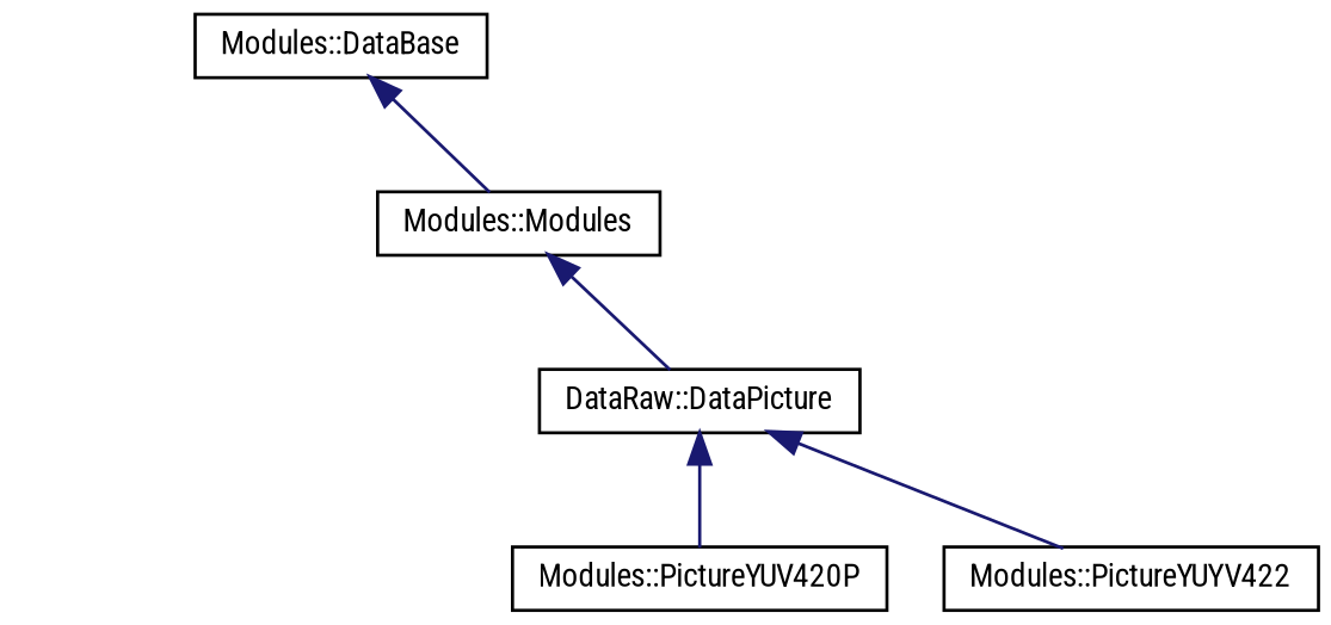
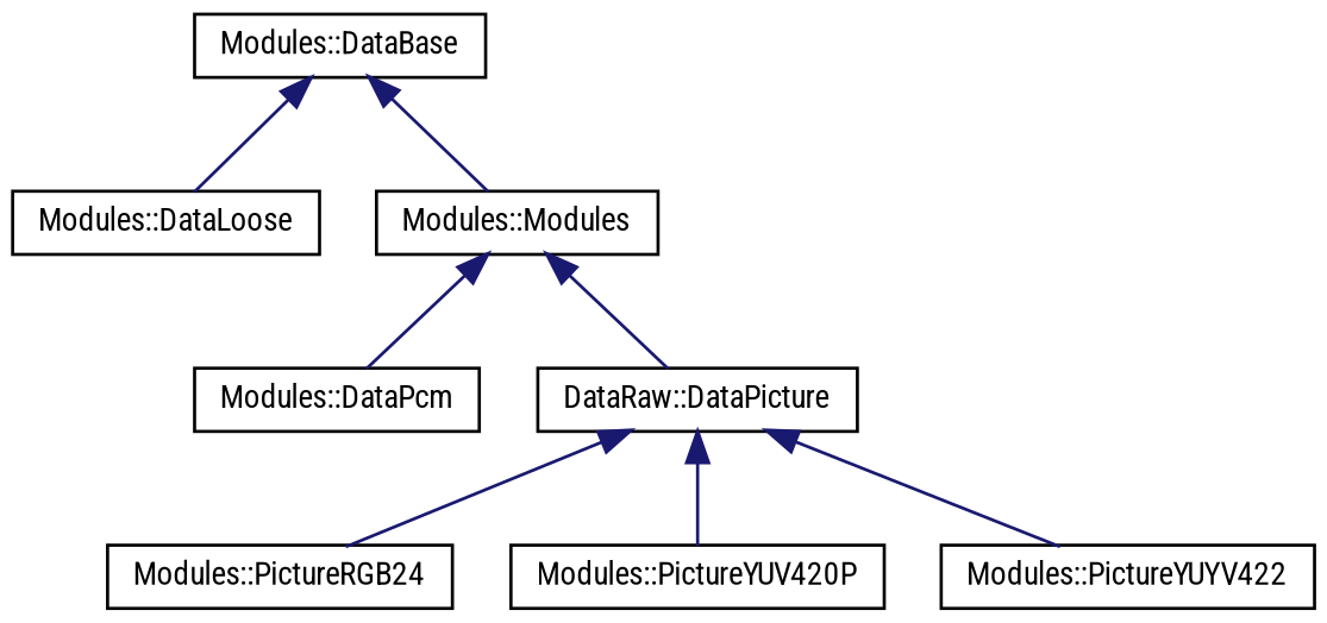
  digraph {
    fontname="Roboto Condensed"
    rankdir=TB
    node [color=black fillcolor=white fontname="Roboto Condensed" fontsize=10 shape=record style=filled]
    edge [color=midnightblue dir=back fontname="Roboto Condensed" fontsize=10 labelfontname=Helvetica labelfontsize=10 style=solid]
    n1 [height=0.2 label="Modules::DataBase" width=0.4]
+   n2 [height=0.2 label="Modules::DataLoose" width=0.4]
    n3 [height=0.2 label="Modules::Modules" width=0.4]
+   n4 [height=0.2 label="Modules::DataPcm" width=0.4]
    n5 [height=0.2 label="DataRaw::DataPicture" width=0.4]
+   n6 [height=0.2 label="Modules::PictureRGB24" width=0.4]
    n7 [height=0.2 label="Modules::PictureYUV420P" width=0.4]
    n8 [height=0.2 label="Modules::PictureYUYV422" width=0.4]
+   n1 -> n2
    n1 -> n3
+   n3 -> n4
    n3 -> n5
+   n5 -> n6
    n5 -> n7
    n5 -> n8
  }
